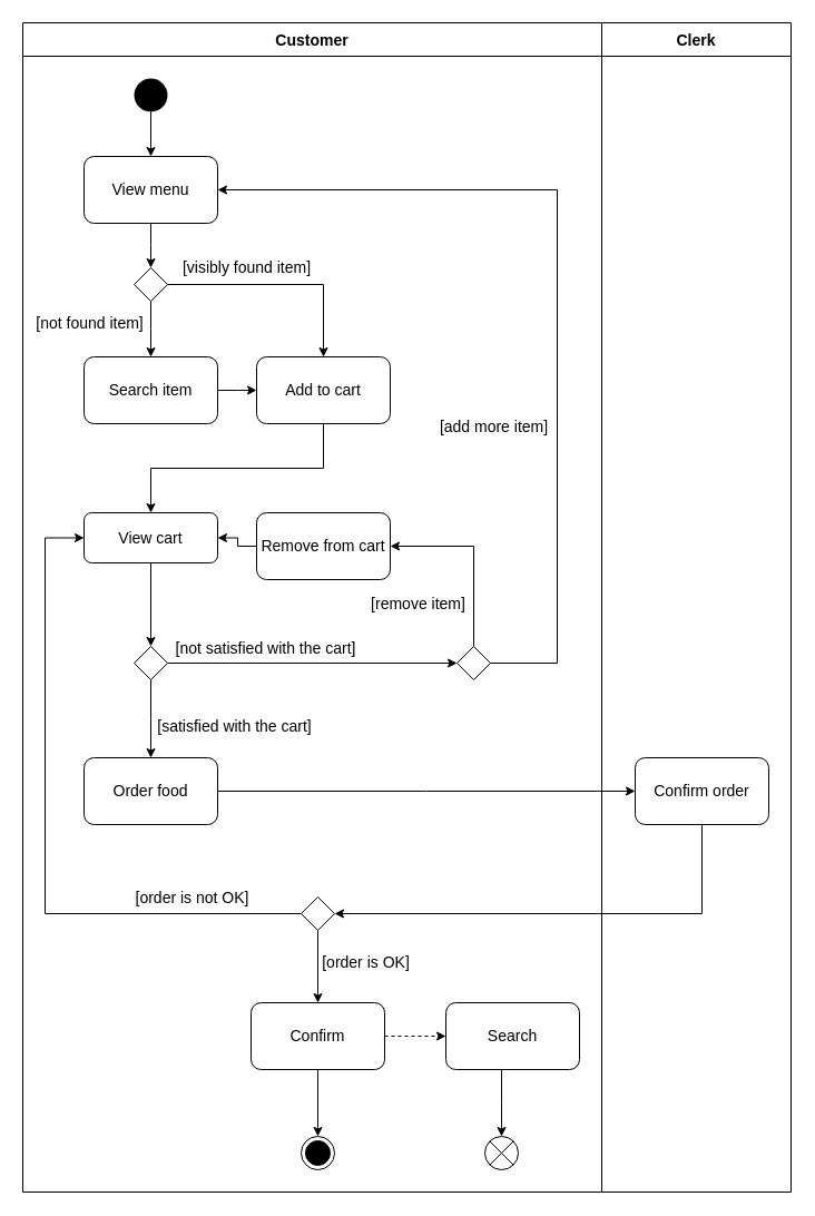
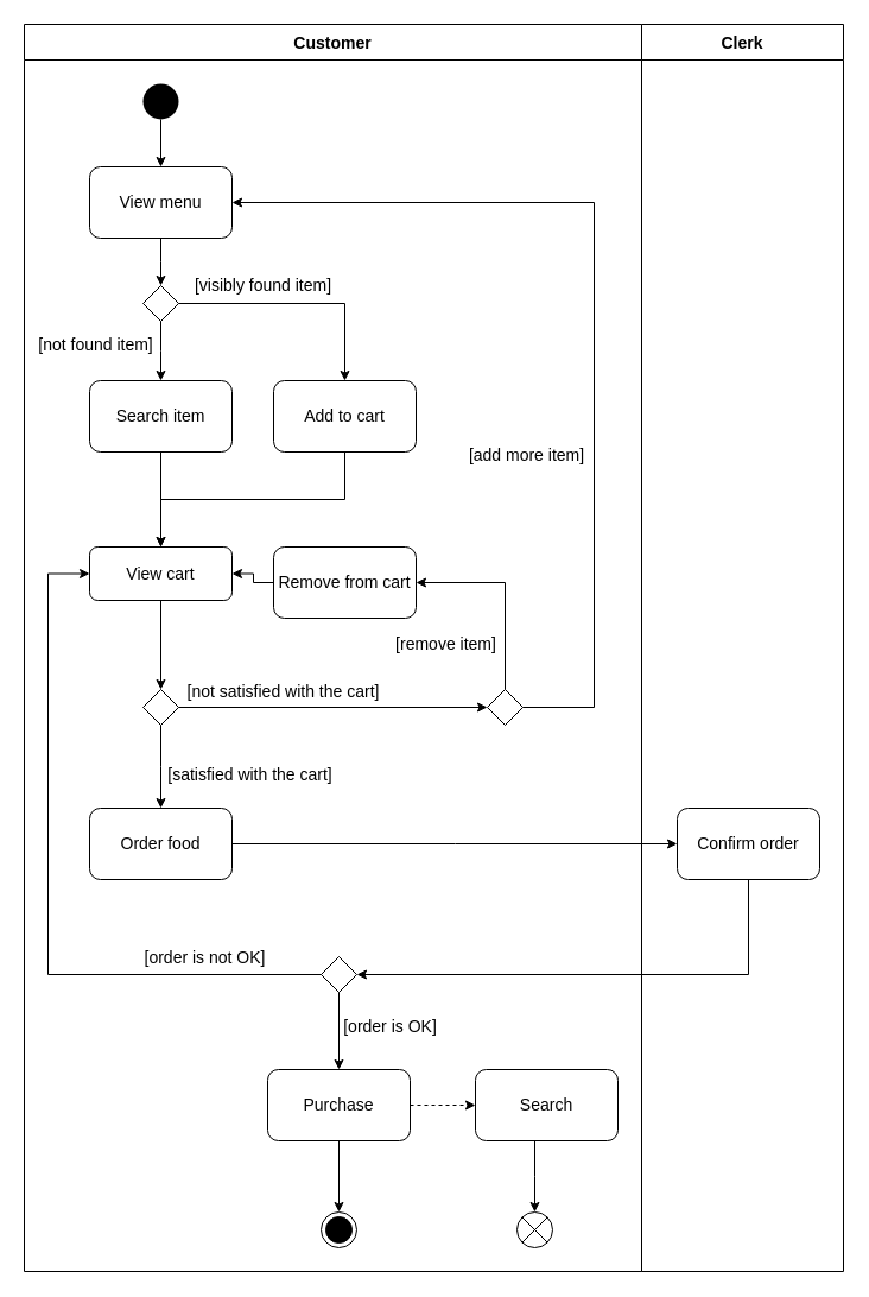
  <mxCell id="0" />
  <mxCell id="1" parent="0" />
  <mxCell id="2" value="Clerk" style="swimlane;startSize=30;fontSize=14;" parent="1" vertex="1"><mxGeometry x="540" width="170" height="1050" as="geometry" y="20" /></mxCell>
  <mxCell id="3" value="Confirm order" style="rounded=1;whiteSpace=wrap;html=1;fontSize=14;" parent="2" vertex="1"><mxGeometry x="30" y="660" width="120" height="60" as="geometry" /></mxCell>
  <mxCell id="4" value="Customer" style="swimlane;startSize=30;fontSize=14;" parent="1" vertex="1"><mxGeometry x="20" width="520" height="1050" as="geometry" y="20" /></mxCell>
  <mxCell id="5" value="Order food" style="rounded=1;whiteSpace=wrap;html=1;fontSize=14;" parent="4" vertex="1"><mxGeometry x="55" y="660" width="120" height="60" as="geometry" /></mxCell>
  <mxCell id="6" value="Remove from cart" style="rounded=1;whiteSpace=wrap;html=1;fontSize=14;" parent="4" vertex="1"><mxGeometry x="210" y="440" width="120" height="60" as="geometry" /></mxCell>
  <mxCell id="7" value="Search" style="rounded=1;whiteSpace=wrap;html=1;fontSize=14;" parent="4" vertex="1"><mxGeometry x="380" y="880" width="120" height="60" as="geometry" /></mxCell>
  <mxCell id="8" value="" style="shape=sumEllipse;perimeter=ellipsePerimeter;whiteSpace=wrap;html=1;backgroundOutline=1;" parent="4" vertex="1"><mxGeometry x="415" y="1000" width="30" height="30" as="geometry" /></mxCell>
  <mxCell id="9" style="edgeStyle=elbowEdgeStyle;rounded=0;orthogonalLoop=1;jettySize=auto;html=1;endArrow=classic;endFill=1;" parent="4" source="7" target="8" edge="1"><mxGeometry relative="1" as="geometry" /></mxCell>
- <mxCell id="10" value="Confirm" style="rounded=1;whiteSpace=wrap;html=1;fontSize=14;" parent="4" vertex="1"><mxGeometry x="205" y="880" width="120" height="60" as="geometry" /></mxCell>
+ <mxCell id="10" value="Purchase" style="rounded=1;whiteSpace=wrap;html=1;fontSize=14;" parent="4" vertex="1"><mxGeometry x="205" y="880" width="120" height="60" as="geometry" /></mxCell>
  <mxCell id="11" style="edgeStyle=orthogonalEdgeStyle;rounded=0;orthogonalLoop=1;jettySize=auto;html=1;fontSize=14;endArrow=classic;endFill=1;dashed=1;" parent="4" source="10" target="7" edge="1"><mxGeometry relative="1" as="geometry" /></mxCell>
  <mxCell id="12" value="" style="ellipse;html=1;shape=endState;fillColor=#000000;strokeColor=#000000;fontSize=14;" parent="4" vertex="1"><mxGeometry x="250" y="1000" width="30" height="30" as="geometry" /></mxCell>
  <mxCell id="13" style="edgeStyle=orthogonalEdgeStyle;rounded=0;orthogonalLoop=1;jettySize=auto;html=1;fontSize=14;endArrow=classic;endFill=1;" parent="4" source="10" target="12" edge="1"><mxGeometry relative="1" as="geometry"><mxPoint x="495" y="905" as="targetPoint" /></mxGeometry></mxCell>
  <mxCell id="14" value="" style="rhombus;whiteSpace=wrap;html=1;fontSize=14;" parent="4" vertex="1"><mxGeometry x="250" y="785" width="30" height="30" as="geometry" /></mxCell>
  <mxCell id="15" value="[order is OK]" style="edgeStyle=orthogonalEdgeStyle;rounded=0;orthogonalLoop=1;jettySize=auto;html=1;fontSize=14;endArrow=classic;endFill=1;" parent="4" source="14" target="10" edge="1"><mxGeometry x="-0.108" y="43" relative="1" as="geometry"><mxPoint as="offset" /></mxGeometry></mxCell>
  <mxCell id="16" value="" style="rhombus;whiteSpace=wrap;html=1;fontSize=14;" parent="4" vertex="1"><mxGeometry x="100" y="220" width="30" height="30" as="geometry" /></mxCell>
  <mxCell id="17" style="edgeStyle=orthogonalEdgeStyle;rounded=0;orthogonalLoop=1;jettySize=auto;html=1;fontSize=14;" parent="1" source="18" target="21" edge="1"><mxGeometry relative="1" as="geometry"><mxPoint x="175" y="170" as="targetPoint" /></mxGeometry></mxCell>
  <mxCell id="18" value="" style="ellipse;fillColor=#000000;strokeColor=none;fontSize=14;" parent="1" vertex="1"><mxGeometry x="120" y="70" width="30" height="30" as="geometry" /></mxCell>
  <mxCell id="19" style="edgeStyle=elbowEdgeStyle;rounded=0;orthogonalLoop=1;jettySize=auto;html=1;endArrow=classic;endFill=1;fontSize=14;" parent="1" source="21" target="16" edge="1"><mxGeometry relative="1" as="geometry"><mxPoint x="135" y="290" as="targetPoint" /></mxGeometry></mxCell>
  <mxCell id="20" value="[visibly found item]" style="edgeStyle=elbowEdgeStyle;rounded=0;orthogonalLoop=1;jettySize=auto;html=1;endArrow=classic;endFill=1;fontSize=14;" parent="1" source="16" target="26" edge="1"><mxGeometry x="-0.317" y="15" relative="1" as="geometry"><mxPoint x="210" y="570" as="targetPoint" /><mxPoint x="210" y="270" as="sourcePoint" /><Array as="points"><mxPoint x="290" y="350" /></Array><mxPoint x="1" as="offset" /></mxGeometry></mxCell>
  <mxCell id="21" value="View menu" style="rounded=1;whiteSpace=wrap;html=1;fontSize=14;" parent="1" vertex="1"><mxGeometry x="75" y="140" width="120" height="60" as="geometry" /></mxCell>
- <mxCell id="22" style="edgeStyle=elbowEdgeStyle;rounded=0;orthogonalLoop=1;jettySize=auto;html=1;fontSize=14;endArrow=classic;endFill=1;" parent="1" source="23" target="26" edge="1"><mxGeometry relative="1" as="geometry" /></mxCell>
+ <mxCell id="22" style="edgeStyle=elbowEdgeStyle;rounded=0;orthogonalLoop=1;jettySize=auto;html=1;fontSize=14;endArrow=classic;endFill=1;" parent="1" source="23" target="38" edge="1"><mxGeometry relative="1" as="geometry" /></mxCell>
  <mxCell id="23" value="Search item" style="rounded=1;whiteSpace=wrap;html=1;fontSize=14;" parent="1" vertex="1"><mxGeometry x="75" y="320" width="120" height="60" as="geometry" /></mxCell>
  <mxCell id="24" value="[not found item]" style="edgeStyle=elbowEdgeStyle;rounded=0;orthogonalLoop=1;jettySize=auto;html=1;endArrow=classic;endFill=1;fontSize=14;" parent="1" source="16" target="23" edge="1"><mxGeometry x="-0.2" y="-55" relative="1" as="geometry"><mxPoint as="offset" /></mxGeometry></mxCell>
  <mxCell id="25" style="edgeStyle=elbowEdgeStyle;rounded=0;orthogonalLoop=1;jettySize=auto;html=1;fontSize=14;endArrow=classic;endFill=1;elbow=vertical;" parent="1" source="26" target="38" edge="1"><mxGeometry relative="1" as="geometry" /></mxCell>
  <mxCell id="26" value="Add to cart" style="rounded=1;whiteSpace=wrap;html=1;fontSize=14;" parent="1" vertex="1"><mxGeometry x="230" y="320" width="120" height="60" as="geometry" /></mxCell>
  <mxCell id="27" value="[not satisfied with the cart]" style="edgeStyle=orthogonalEdgeStyle;rounded=0;orthogonalLoop=1;jettySize=auto;html=1;fontSize=14;endArrow=classic;endFill=1;" parent="1" source="29" target="34" edge="1"><mxGeometry x="-0.323" y="13" relative="1" as="geometry"><mxPoint x="380" y="725" as="targetPoint" /><mxPoint as="offset" /></mxGeometry></mxCell>
  <mxCell id="28" value="[satisfied with the cart]" style="edgeStyle=elbowEdgeStyle;rounded=0;orthogonalLoop=1;jettySize=auto;html=1;fontSize=14;endArrow=classic;endFill=1;" parent="1" source="29" target="5" edge="1"><mxGeometry x="0.206" y="75" relative="1" as="geometry"><mxPoint x="175" y="970" as="targetPoint" /><mxPoint as="offset" /></mxGeometry></mxCell>
  <mxCell id="29" value="" style="rhombus;whiteSpace=wrap;html=1;fontSize=14;" parent="1" vertex="1"><mxGeometry x="120" y="580" width="30" height="30" as="geometry" /></mxCell>
  <mxCell id="30" style="edgeStyle=elbowEdgeStyle;rounded=0;orthogonalLoop=1;jettySize=auto;html=1;fontSize=14;endArrow=classic;endFill=1;" parent="1" source="5" target="3" edge="1"><mxGeometry relative="1" as="geometry"><mxPoint x="85" y="1140" as="targetPoint" /></mxGeometry></mxCell>
  <mxCell id="31" style="edgeStyle=elbowEdgeStyle;rounded=0;orthogonalLoop=1;jettySize=auto;html=1;fontSize=14;endArrow=classic;endFill=1;" parent="1" source="3" target="14" edge="1"><mxGeometry relative="1" as="geometry"><Array as="points"><mxPoint x="630" y="820" /><mxPoint x="600" y="770" /></Array></mxGeometry></mxCell>
  <mxCell id="32" value="[order is not OK]" style="edgeStyle=elbowEdgeStyle;rounded=0;orthogonalLoop=1;jettySize=auto;html=1;fontSize=14;endArrow=classic;endFill=1;" parent="1" source="14" target="38" edge="1"><mxGeometry x="-0.677" y="-14" relative="1" as="geometry"><Array as="points"><mxPoint x="40" y="650" /></Array><mxPoint x="-1" as="offset" /></mxGeometry></mxCell>
  <mxCell id="33" value="[add more item]" style="edgeStyle=elbowEdgeStyle;rounded=0;orthogonalLoop=1;jettySize=auto;html=1;fontSize=14;endArrow=classic;endFill=1;" parent="1" source="34" target="21" edge="1"><mxGeometry x="-0.312" y="57" relative="1" as="geometry"><Array as="points"><mxPoint x="500" y="410" /></Array><mxPoint x="475" y="875" as="sourcePoint" /><mxPoint as="offset" /></mxGeometry></mxCell>
  <mxCell id="34" value="" style="rhombus;whiteSpace=wrap;html=1;fontSize=14;" parent="1" vertex="1"><mxGeometry x="410" y="580" width="30" height="30" as="geometry" /></mxCell>
  <mxCell id="35" style="edgeStyle=elbowEdgeStyle;rounded=0;orthogonalLoop=1;jettySize=auto;html=1;fontSize=14;endArrow=classic;endFill=1;" parent="1" source="6" target="38" edge="1"><mxGeometry relative="1" as="geometry" /></mxCell>
  <mxCell id="36" value="[remove item]" style="edgeStyle=elbowEdgeStyle;rounded=0;orthogonalLoop=1;jettySize=auto;html=1;fontSize=14;endArrow=classic;endFill=1;" parent="1" source="34" target="6" edge="1"><mxGeometry x="-0.551" y="50" relative="1" as="geometry"><Array as="points"><mxPoint x="425" y="540" /><mxPoint x="570" y="530" /><mxPoint x="505" y="550" /></Array><mxPoint y="-1" as="offset" /></mxGeometry></mxCell>
  <mxCell id="37" style="edgeStyle=elbowEdgeStyle;rounded=0;orthogonalLoop=1;jettySize=auto;html=1;fontSize=14;endArrow=classic;endFill=1;" parent="1" source="38" target="29" edge="1"><mxGeometry relative="1" as="geometry"><mxPoint x="133" y="770" as="targetPoint" /></mxGeometry></mxCell>
  <mxCell id="38" value="View cart" style="rounded=1;whiteSpace=wrap;html=1;fontSize=14;" parent="1" vertex="1"><mxGeometry x="75" y="460" width="120" height="45" as="geometry" /></mxCell>
